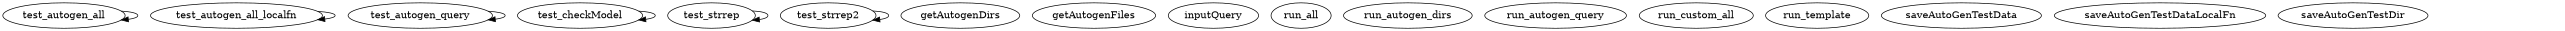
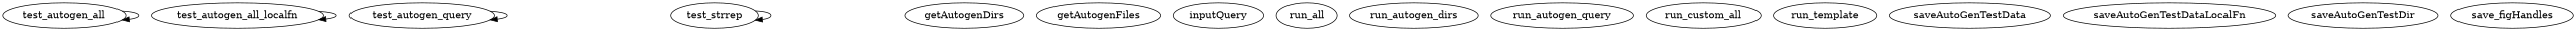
  digraph {
    test_autogen_all
    test_autogen_all_localfn
    test_autogen_query
-   test_checkModel
    test_strrep
-   test_strrep2
    getAutogenDirs
    getAutogenFiles
    inputQuery
    run_all
    run_autogen_dirs
    run_autogen_query
    run_custom_all
    run_template
    saveAutoGenTestData
    saveAutoGenTestDataLocalFn
    saveAutoGenTestDir
+   save_figHandles
    test_autogen_all -> test_autogen_all
    test_autogen_all_localfn -> test_autogen_all_localfn
    test_autogen_query -> test_autogen_query
-   test_checkModel -> test_checkModel
    test_strrep -> test_strrep
-   test_strrep2 -> test_strrep2
  }
